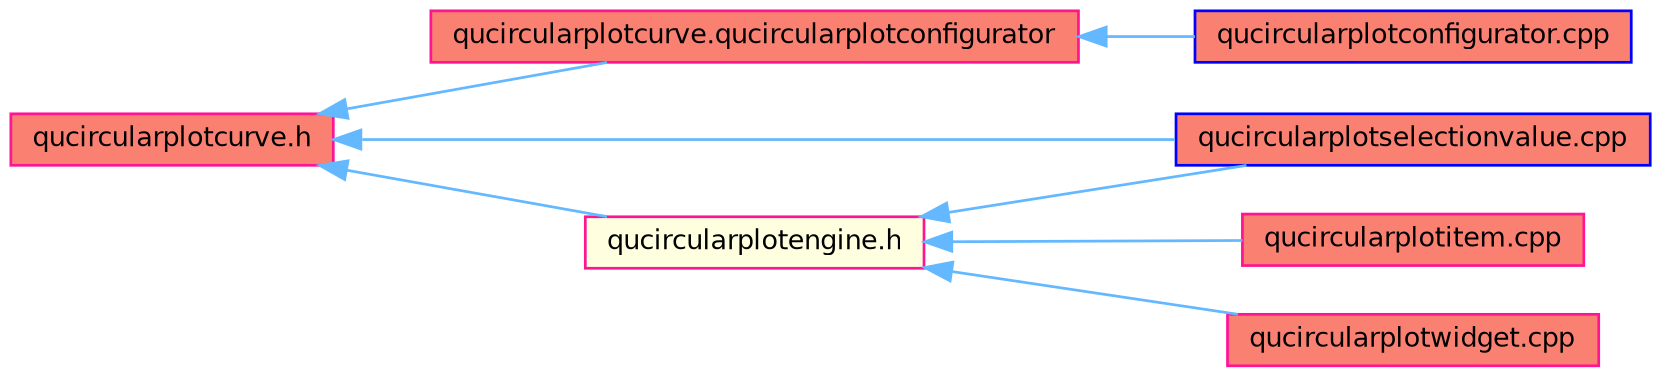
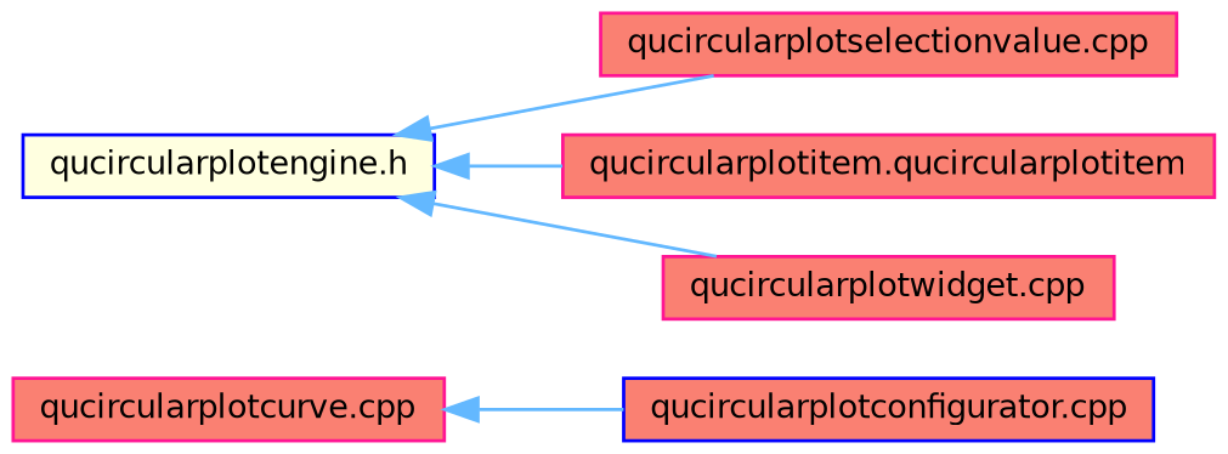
  digraph {
    rankdir=LR
    node [color=deeppink fillcolor=salmon fontname=Helvetica fontsize=10 shape=box style=filled]
    edge [color=steelblue1 dir=back fontname=Helvetica fontsize=10 labelfontname=Helvetica labelfontsize=10 style=solid]
-   n1 [fontcolor=black height=0.2 label="qucircularplotcurve.h" width=0.4]
-   n2 [height=0.2 label="qucircularplotcurve.qucircularplotconfigurator" width=0.4]
-   n3 [fillcolor=lightyellow height=0.2 label="qucircularplotengine.h" width=0.4]
-   n4 [color=blue height=0.2 label="qucircularplotselectionvalue.cpp" width=0.4]
+   n2 [height=0.2 label="qucircularplotcurve.cpp" width=0.4]
+   n3 [color=blue fillcolor=lightyellow height=0.2 label="qucircularplotengine.h" width=0.4]
+   n4 [height=0.2 label="qucircularplotselectionvalue.cpp" width=0.4]
    n5 [color=blue height=0.2 label="qucircularplotconfigurator.cpp" width=0.4]
-   n6 [height=0.2 label="qucircularplotitem.cpp" width=0.4]
+   n6 [height=0.2 label="qucircularplotitem.qucircularplotitem" width=0.4]
    n7 [height=0.2 label="qucircularplotwidget.cpp" width=0.4]
-   n1 -> n2
-   n1 -> n3
-   n1 -> n4
    n2 -> n5
    n3 -> n4
    n3 -> n6
    n3 -> n7
  }
